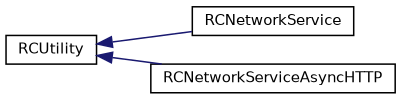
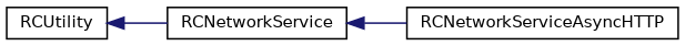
  digraph {
    rankdir=LR
    node [color=black fillcolor=white fontname=Helvetica fontsize=10 shape=record style=filled]
    edge [color=midnightblue dir=back fontname=Helvetica fontsize=10 labelfontname=Helvetica labelfontsize=10 style=solid]
    n1 [height=0.2 label=RCNetworkService width=0.4]
    n2 [height=0.2 label=RCNetworkServiceAsyncHTTP width=0.4]
    n3 [height=0.2 label=RCUtility width=0.4]
-   n3 -> n2
+   n1 -> n2
    n3 -> n1
  }
